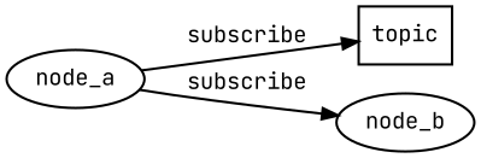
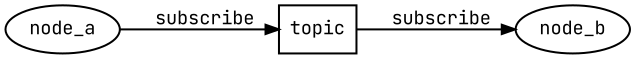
  digraph {
    fontname="JetBrains Mono"
    rankdir=LR
    node [fillcolor=white fontname="JetBrains Mono" penwidth=1.5 shape=ellipse style=filled]
    edge [fontname="JetBrains Mono" penwidth=1.5]
    topic [shape=box]
    node_a
    node_b
-   node_a -> node_b [label=" subscribe"]
+   topic -> node_b [label=" subscribe"]
    node_a -> topic [label=" subscribe"]
  }
